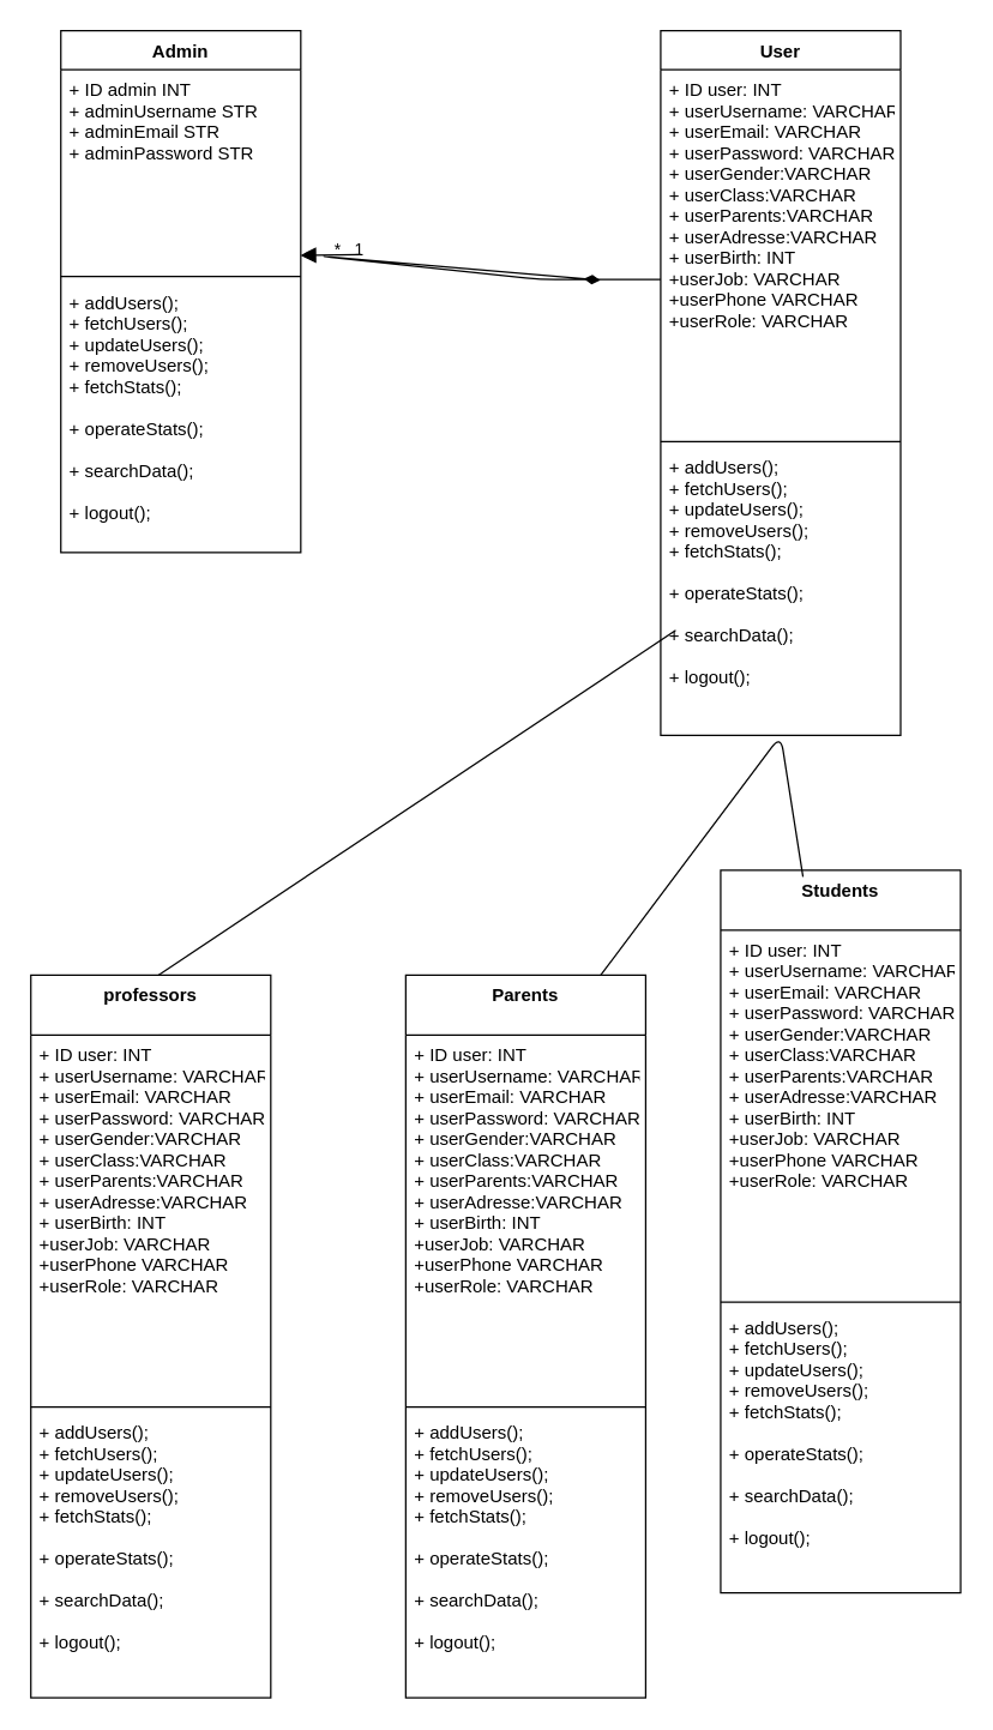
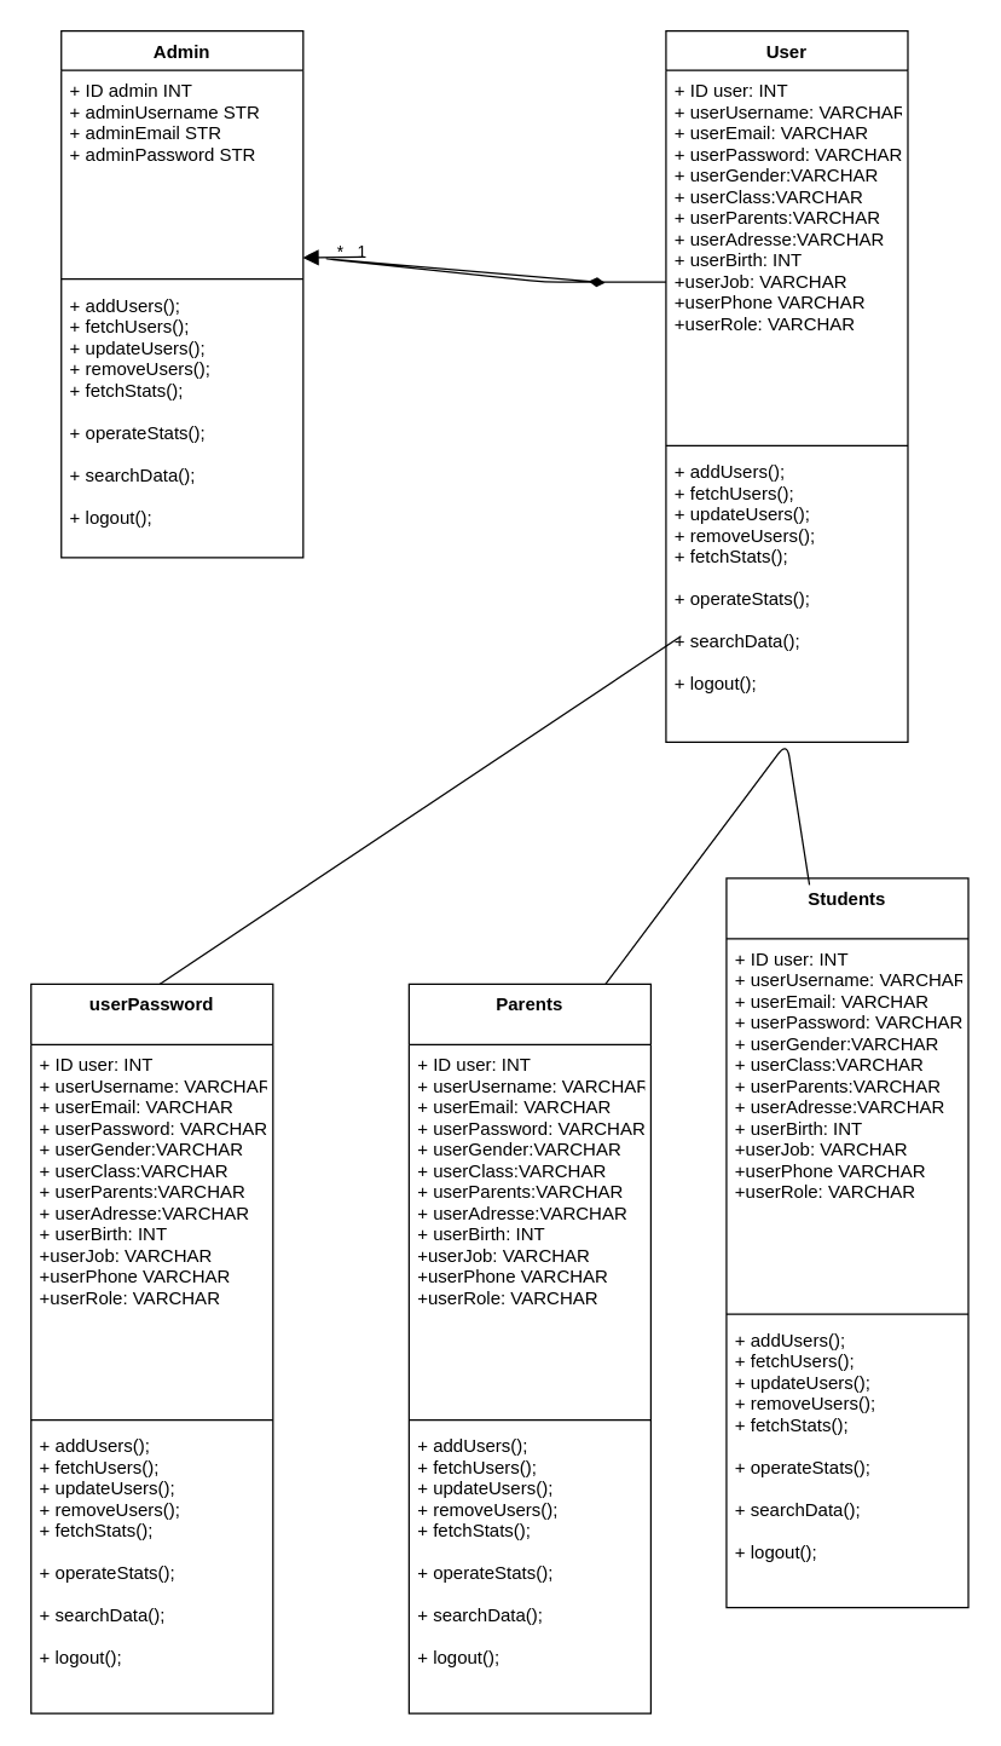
  <mxCell id="0" />
  <mxCell id="1" parent="0" />
  <mxCell id="2" value="User" style="swimlane;fontStyle=1;align=center;verticalAlign=top;childLayout=stackLayout;horizontal=1;startSize=26;horizontalStack=0;resizeParent=1;resizeParentMax=0;resizeLast=0;collapsible=1;marginBottom=0;" parent="1" vertex="1"><mxGeometry x="440" y="20" width="160" height="470" as="geometry" /></mxCell>
  <mxCell id="3" value="+ ID user: INT&#10;+ userUsername: VARCHAR&#10;+ userEmail: VARCHAR&#10;+ userPassword: VARCHAR&#10;+ userGender:VARCHAR&#10;+ userClass:VARCHAR&#10;+ userParents:VARCHAR&#10;+ userAdresse:VARCHAR&#10;+ userBirth: INT&#10;+userJob: VARCHAR&#10;+userPhone VARCHAR&#10;+userRole: VARCHAR&#10;&#10;&#10;&#10;" style="text;strokeColor=none;fillColor=none;align=left;verticalAlign=top;spacingLeft=4;spacingRight=4;overflow=hidden;rotatable=0;points=[[0,0.5],[1,0.5]];portConstraint=eastwest;" parent="2" vertex="1"><mxGeometry y="26" width="160" height="244" as="geometry" /></mxCell>
  <mxCell id="4" value="" style="line;strokeWidth=1;fillColor=none;align=left;verticalAlign=middle;spacingTop=-1;spacingLeft=3;spacingRight=3;rotatable=0;labelPosition=right;points=[];portConstraint=eastwest;" parent="2" vertex="1"><mxGeometry y="270" width="160" height="8" as="geometry" /></mxCell>
  <mxCell id="5" value="+ addUsers();&#10;+ fetchUsers();&#10;+ updateUsers();&#10;+ removeUsers();&#10;+ fetchStats();&#10;&#10;+ operateStats();&#10;&#10;+ searchData();&#10;&#10;+ logout();&#10;" style="text;strokeColor=none;fillColor=none;align=left;verticalAlign=top;spacingLeft=4;spacingRight=4;overflow=hidden;rotatable=0;points=[[0,0.5],[1,0.5]];portConstraint=eastwest;" parent="2" vertex="1"><mxGeometry y="278" width="160" height="192" as="geometry" /></mxCell>
  <mxCell id="6" value="Admin" style="swimlane;fontStyle=1;align=center;verticalAlign=top;childLayout=stackLayout;horizontal=1;startSize=26;horizontalStack=0;resizeParent=1;resizeParentMax=0;resizeLast=0;collapsible=1;marginBottom=0;" parent="1" vertex="1"><mxGeometry x="40" y="20" width="160" height="348" as="geometry" /></mxCell>
  <mxCell id="7" value="+ ID admin INT&#10;+ adminUsername STR&#10;+ adminEmail STR&#10;+ adminPassword STR&#10;&#10;" style="text;strokeColor=none;fillColor=none;align=left;verticalAlign=top;spacingLeft=4;spacingRight=4;overflow=hidden;rotatable=0;points=[[0,0.5],[1,0.5]];portConstraint=eastwest;" parent="6" vertex="1"><mxGeometry y="26" width="160" height="134" as="geometry" /></mxCell>
  <mxCell id="8" value="" style="line;strokeWidth=1;fillColor=none;align=left;verticalAlign=middle;spacingTop=-1;spacingLeft=3;spacingRight=3;rotatable=0;labelPosition=right;points=[];portConstraint=eastwest;" parent="6" vertex="1"><mxGeometry y="160" width="160" height="8" as="geometry" /></mxCell>
  <mxCell id="9" value="+ addUsers();&#10;+ fetchUsers();&#10;+ updateUsers();&#10;+ removeUsers();&#10;+ fetchStats();&#10;&#10;+ operateStats();&#10;&#10;+ searchData();&#10;&#10;+ logout();&#10;" style="text;strokeColor=none;fillColor=none;align=left;verticalAlign=top;spacingLeft=4;spacingRight=4;overflow=hidden;rotatable=0;points=[[0,0.5],[1,0.5]];portConstraint=eastwest;" parent="6" vertex="1"><mxGeometry y="168" width="160" height="180" as="geometry" /></mxCell>
  <mxCell id="10" value="" style="endArrow=block;startArrow=none;endFill=1;startFill=0;endSize=8;html=1;labelBackgroundColor=none;exitX=0;exitY=0.519;exitDx=0;exitDy=0;entryX=0.998;entryY=0.924;entryDx=0;entryDy=0;entryPerimeter=0;exitPerimeter=0;" parent="1" target="7" edge="1"><mxGeometry width="160" relative="1" as="geometry"><mxPoint x="240" y="169.37" as="sourcePoint" /><mxPoint x="690" y="230" as="targetPoint" /></mxGeometry></mxCell>
  <mxCell id="11" value="&amp;nbsp; *&amp;nbsp; &amp;nbsp;1" style="endArrow=diamondThin;startArrow=none;endFill=1;startFill=0;endSize=8;html=1;labelBackgroundColor=none;exitX=0;exitY=0.519;exitDx=0;exitDy=0;entryX=0.998;entryY=0.924;entryDx=0;entryDy=0;entryPerimeter=0;exitPerimeter=0;" parent="1" edge="1"><mxGeometry x="0.008" y="-6" width="160" relative="1" as="geometry"><mxPoint x="440" y="186" as="sourcePoint" /><mxPoint x="399.68" y="186.446" as="targetPoint" /><Array as="points"><mxPoint x="429.68" y="186" /><mxPoint x="419.68" y="186" /><mxPoint x="360" y="186" /><mxPoint x="210" y="170" /></Array><mxPoint as="offset" /></mxGeometry></mxCell>
  <mxCell id="12" value="Students" style="swimlane;fontStyle=1;align=center;verticalAlign=top;childLayout=stackLayout;horizontal=1;startSize=40;horizontalStack=0;resizeParent=1;resizeParentMax=0;resizeLast=0;collapsible=1;marginBottom=0;" vertex="1" parent="1"><mxGeometry x="480" y="580" width="160" height="482" as="geometry" /></mxCell>
  <mxCell id="13" value="+ ID user: INT&#10;+ userUsername: VARCHAR&#10;+ userEmail: VARCHAR&#10;+ userPassword: VARCHAR&#10;+ userGender:VARCHAR&#10;+ userClass:VARCHAR&#10;+ userParents:VARCHAR&#10;+ userAdresse:VARCHAR&#10;+ userBirth: INT&#10;+userJob: VARCHAR&#10;+userPhone VARCHAR&#10;+userRole: VARCHAR&#10;&#10;&#10;&#10;" style="text;strokeColor=none;fillColor=none;align=left;verticalAlign=top;spacingLeft=4;spacingRight=4;overflow=hidden;rotatable=0;points=[[0,0.5],[1,0.5]];portConstraint=eastwest;" vertex="1" parent="12"><mxGeometry y="40" width="160" height="244" as="geometry" /></mxCell>
  <mxCell id="14" value="" style="line;strokeWidth=1;fillColor=none;align=left;verticalAlign=middle;spacingTop=-1;spacingLeft=3;spacingRight=3;rotatable=0;labelPosition=right;points=[];portConstraint=eastwest;" vertex="1" parent="12"><mxGeometry y="284" width="160" height="8" as="geometry" /></mxCell>
  <mxCell id="15" value="+ addUsers();&#10;+ fetchUsers();&#10;+ updateUsers();&#10;+ removeUsers();&#10;+ fetchStats();&#10;&#10;+ operateStats();&#10;&#10;+ searchData();&#10;&#10;+ logout();&#10;" style="text;strokeColor=none;fillColor=none;align=left;verticalAlign=top;spacingLeft=4;spacingRight=4;overflow=hidden;rotatable=0;points=[[0,0.5],[1,0.5]];portConstraint=eastwest;" vertex="1" parent="12"><mxGeometry y="292" width="160" height="190" as="geometry" /></mxCell>
  <mxCell id="16" value="" style="endArrow=none;html=1;entryX=0.343;entryY=0.009;entryDx=0;entryDy=0;entryPerimeter=0;" edge="1" parent="1" target="12"><mxGeometry width="50" height="50" relative="1" as="geometry"><mxPoint x="400" y="650" as="sourcePoint" /><mxPoint x="450" y="600" as="targetPoint" /><Array as="points"><mxPoint x="520" y="490" /></Array></mxGeometry></mxCell>
  <mxCell id="17" value="Parents" style="swimlane;fontStyle=1;align=center;verticalAlign=top;childLayout=stackLayout;horizontal=1;startSize=40;horizontalStack=0;resizeParent=1;resizeParentMax=0;resizeLast=0;collapsible=1;marginBottom=0;" vertex="1" parent="1"><mxGeometry x="270" y="650" width="160" height="482" as="geometry" /></mxCell>
  <mxCell id="18" value="+ ID user: INT&#10;+ userUsername: VARCHAR&#10;+ userEmail: VARCHAR&#10;+ userPassword: VARCHAR&#10;+ userGender:VARCHAR&#10;+ userClass:VARCHAR&#10;+ userParents:VARCHAR&#10;+ userAdresse:VARCHAR&#10;+ userBirth: INT&#10;+userJob: VARCHAR&#10;+userPhone VARCHAR&#10;+userRole: VARCHAR&#10;&#10;&#10;&#10;" style="text;strokeColor=none;fillColor=none;align=left;verticalAlign=top;spacingLeft=4;spacingRight=4;overflow=hidden;rotatable=0;points=[[0,0.5],[1,0.5]];portConstraint=eastwest;" vertex="1" parent="17"><mxGeometry y="40" width="160" height="244" as="geometry" /></mxCell>
  <mxCell id="19" value="" style="line;strokeWidth=1;fillColor=none;align=left;verticalAlign=middle;spacingTop=-1;spacingLeft=3;spacingRight=3;rotatable=0;labelPosition=right;points=[];portConstraint=eastwest;" vertex="1" parent="17"><mxGeometry y="284" width="160" height="8" as="geometry" /></mxCell>
  <mxCell id="20" value="+ addUsers();&#10;+ fetchUsers();&#10;+ updateUsers();&#10;+ removeUsers();&#10;+ fetchStats();&#10;&#10;+ operateStats();&#10;&#10;+ searchData();&#10;&#10;+ logout();&#10;" style="text;strokeColor=none;fillColor=none;align=left;verticalAlign=top;spacingLeft=4;spacingRight=4;overflow=hidden;rotatable=0;points=[[0,0.5],[1,0.5]];portConstraint=eastwest;" vertex="1" parent="17"><mxGeometry y="292" width="160" height="190" as="geometry" /></mxCell>
  <mxCell id="21" value="" style="endArrow=none;html=1;" edge="1" parent="1"><mxGeometry width="50" height="50" relative="1" as="geometry"><mxPoint x="90" y="660" as="sourcePoint" /><mxPoint x="450" y="420" as="targetPoint" /></mxGeometry></mxCell>
- <mxCell id="22" value="professors" style="swimlane;fontStyle=1;align=center;verticalAlign=top;childLayout=stackLayout;horizontal=1;startSize=40;horizontalStack=0;resizeParent=1;resizeParentMax=0;resizeLast=0;collapsible=1;marginBottom=0;" vertex="1" parent="1"><mxGeometry x="20" y="650" width="160" height="482" as="geometry" /></mxCell>
+ <mxCell id="22" value="userPassword" style="swimlane;fontStyle=1;align=center;verticalAlign=top;childLayout=stackLayout;horizontal=1;startSize=40;horizontalStack=0;resizeParent=1;resizeParentMax=0;resizeLast=0;collapsible=1;marginBottom=0;" vertex="1" parent="1"><mxGeometry x="20" y="650" width="160" height="482" as="geometry" /></mxCell>
  <mxCell id="23" value="+ ID user: INT&#10;+ userUsername: VARCHAR&#10;+ userEmail: VARCHAR&#10;+ userPassword: VARCHAR&#10;+ userGender:VARCHAR&#10;+ userClass:VARCHAR&#10;+ userParents:VARCHAR&#10;+ userAdresse:VARCHAR&#10;+ userBirth: INT&#10;+userJob: VARCHAR&#10;+userPhone VARCHAR&#10;+userRole: VARCHAR&#10;&#10;&#10;&#10;" style="text;strokeColor=none;fillColor=none;align=left;verticalAlign=top;spacingLeft=4;spacingRight=4;overflow=hidden;rotatable=0;points=[[0,0.5],[1,0.5]];portConstraint=eastwest;" vertex="1" parent="22"><mxGeometry y="40" width="160" height="244" as="geometry" /></mxCell>
  <mxCell id="24" value="" style="line;strokeWidth=1;fillColor=none;align=left;verticalAlign=middle;spacingTop=-1;spacingLeft=3;spacingRight=3;rotatable=0;labelPosition=right;points=[];portConstraint=eastwest;" vertex="1" parent="22"><mxGeometry y="284" width="160" height="8" as="geometry" /></mxCell>
  <mxCell id="25" value="+ addUsers();&#10;+ fetchUsers();&#10;+ updateUsers();&#10;+ removeUsers();&#10;+ fetchStats();&#10;&#10;+ operateStats();&#10;&#10;+ searchData();&#10;&#10;+ logout();&#10;" style="text;strokeColor=none;fillColor=none;align=left;verticalAlign=top;spacingLeft=4;spacingRight=4;overflow=hidden;rotatable=0;points=[[0,0.5],[1,0.5]];portConstraint=eastwest;" vertex="1" parent="22"><mxGeometry y="292" width="160" height="190" as="geometry" /></mxCell>
